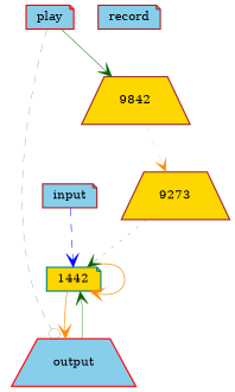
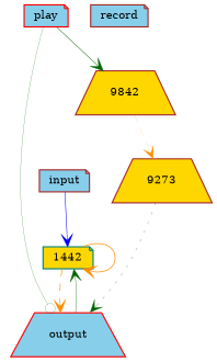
  digraph {
    node [color=brown fillcolor=skyblue fontsize=9 shape=note style=filled]
    edge [arrowhead=vee color=darkgreen style=solid]
    input [height=0.2 width=0.2]
    1442 [color=teal fillcolor=gold height=0.2 width=0.2]
    output [color=red height=0.2 shape=trapezium width=0.2]
    record [height=0.2 width=0.2]
    play [color=red height=0.2 width=0.2]
    9842 [fillcolor=gold height=0.2 shape=trapezium width=0.2]
    9273 [fillcolor=gold height=0.2 shape=trapezium width=0.2]
-   input -> 1442 [color=blue penwidth=0.4413139557311031 style=dashed]
+   input -> 1442 [color=blue penwidth=0.4413139557311031]
    1442 -> 1442 [color=darkorange penwidth=0.606247682161067]
-   1442 -> output [color=darkorange penwidth=0.5376381243160502]
+   1442 -> output [color=darkorange penwidth=0.5376381243160502 style=dashed]
    output -> 1442 [penwidth=0.30480690829781676]
-   play -> output [arrowhead=odot penwidth=0.17104996859163585 style=dashed]
+   play -> output [arrowhead=odot penwidth=0.17104996859163585]
    play -> 9842 [penwidth=0.39974327213301497]
    9842 -> 9273 [color=darkorange penwidth=0.1165058694213918 style=dashed]
-   9273 -> 1442 [penwidth=0.2049352063754868 style=dotted]
+   9273 -> output [penwidth=0.2049352063754868 style=dotted]
  }
